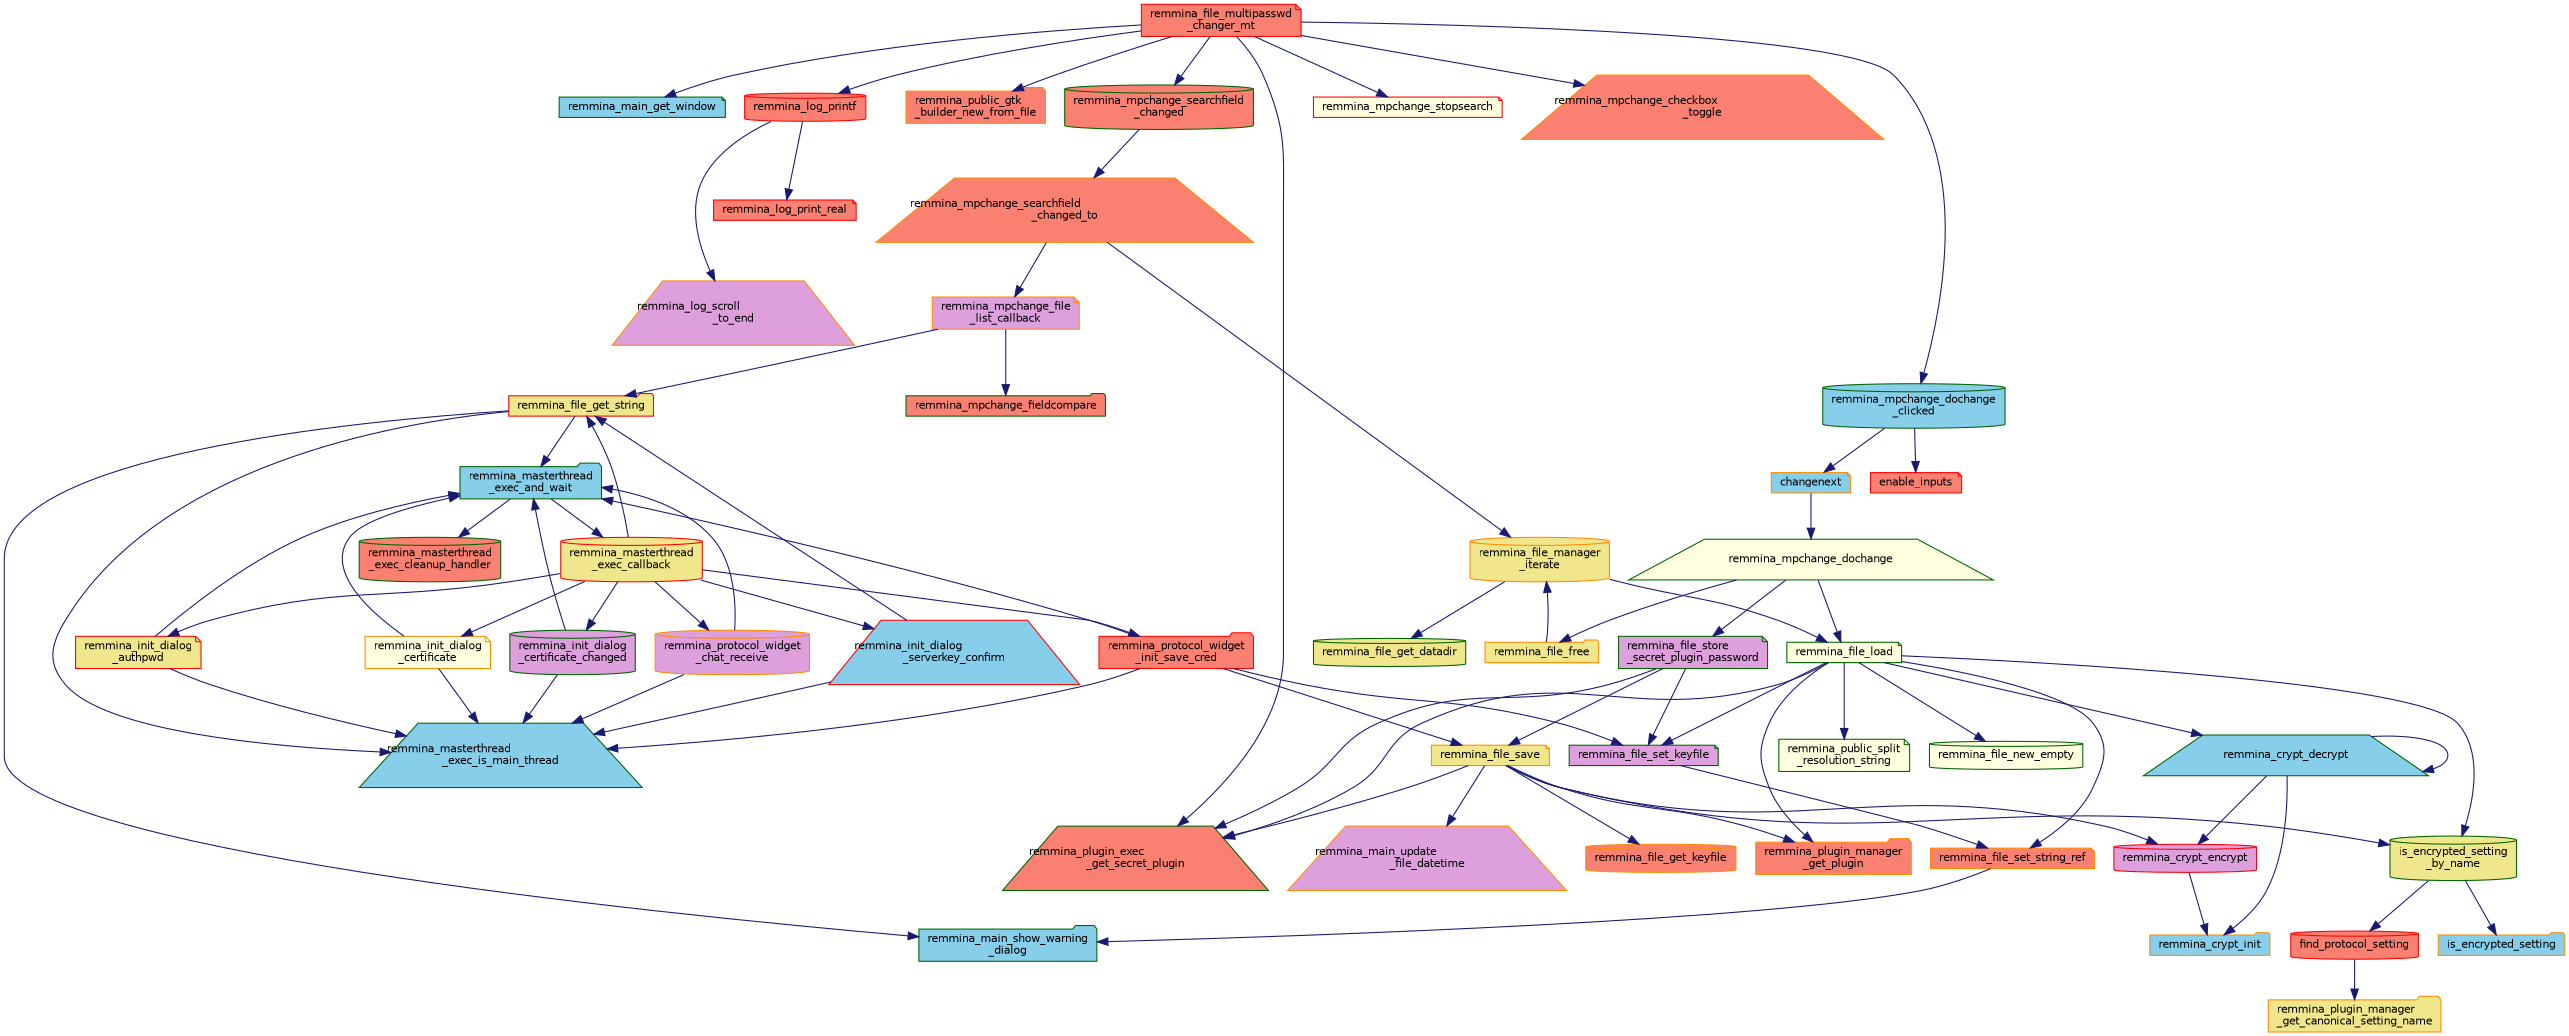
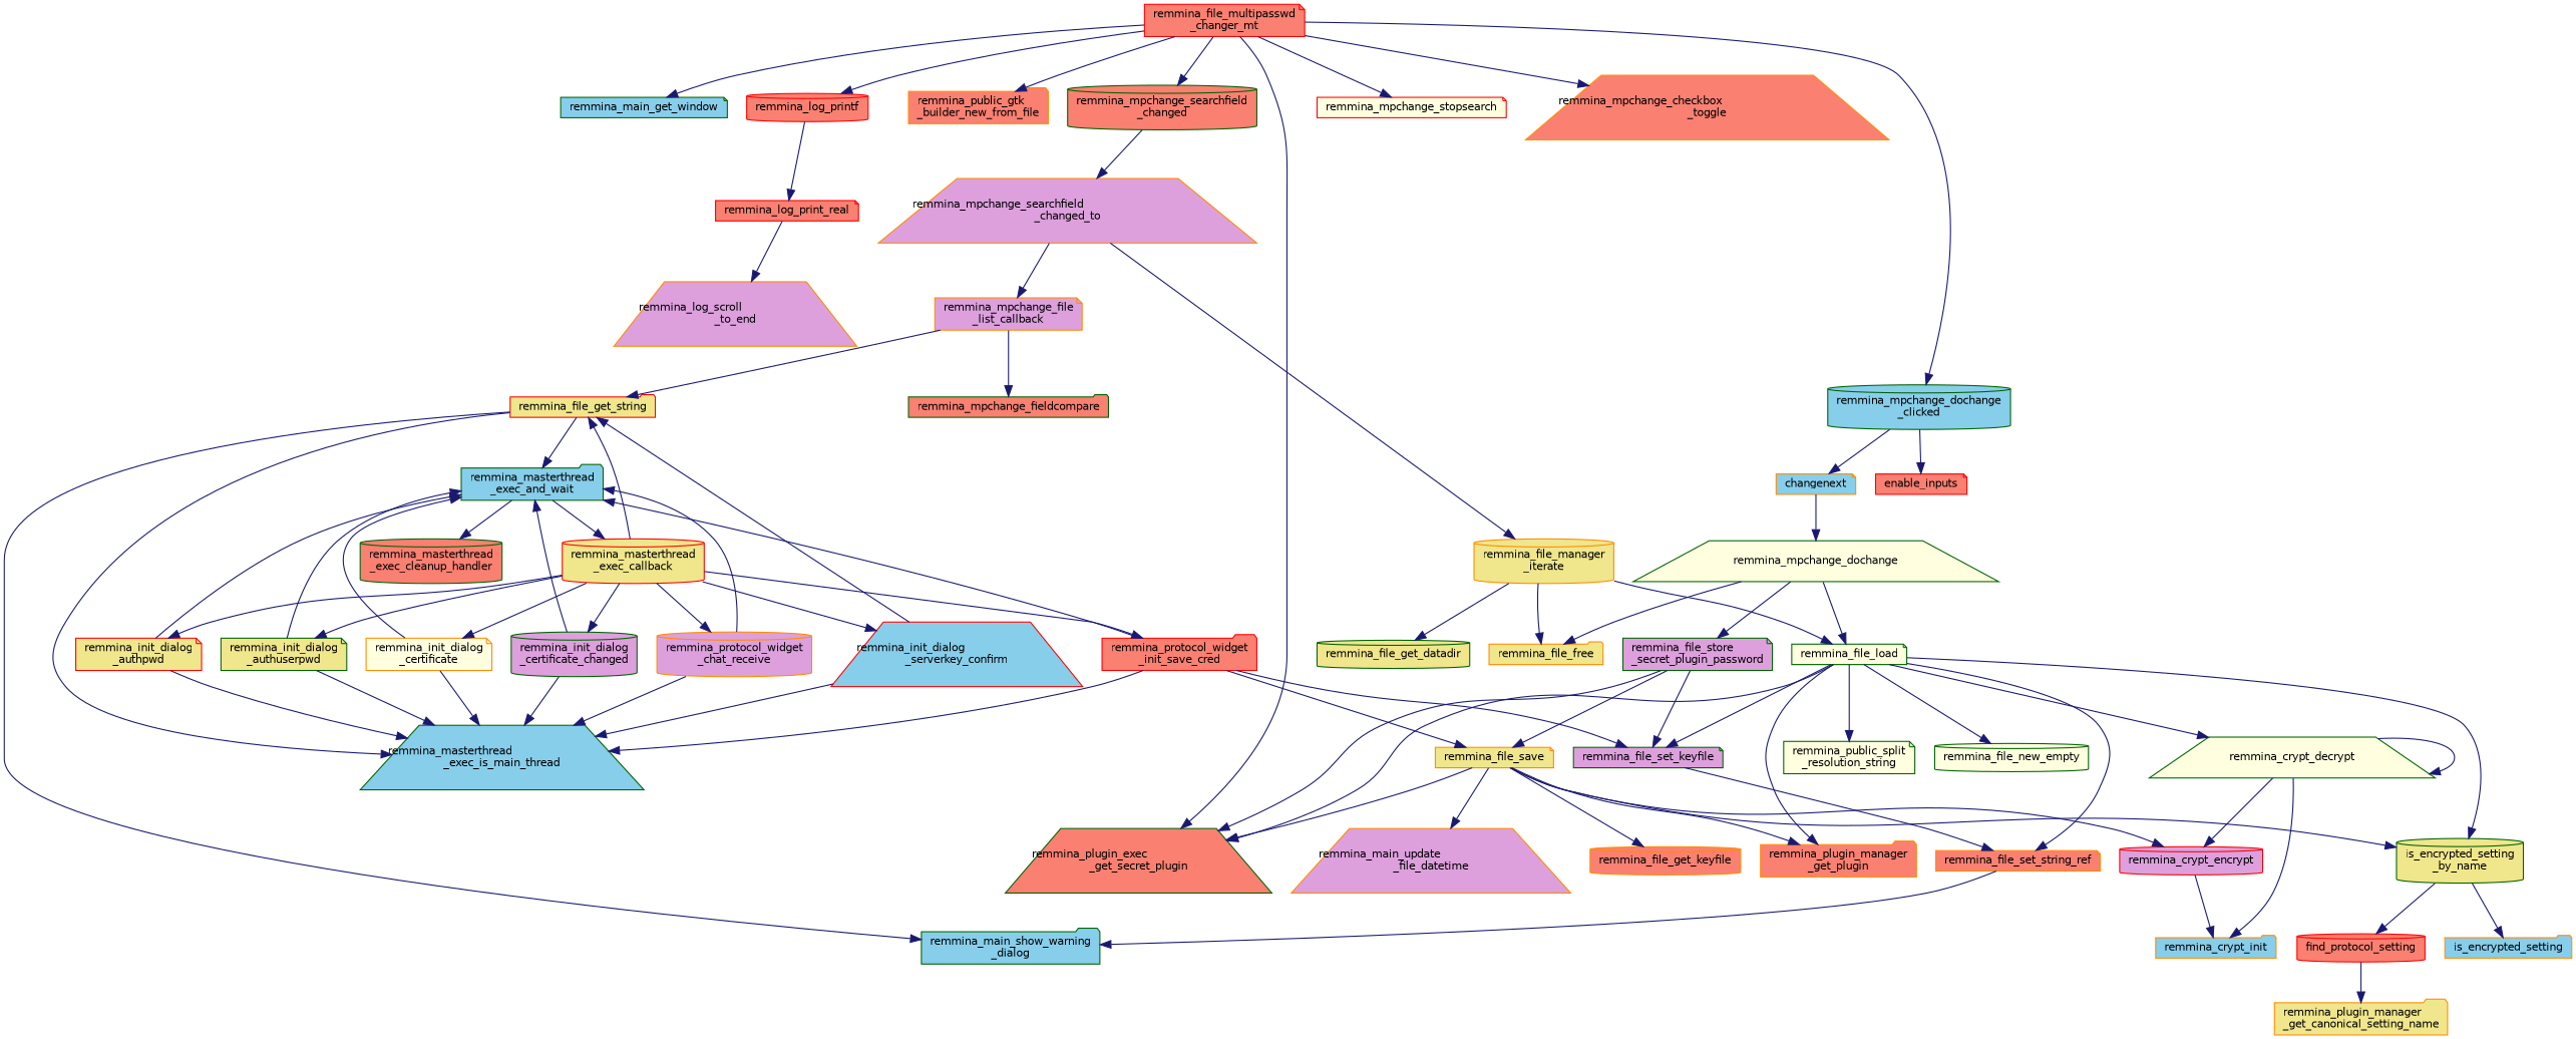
  digraph {
    rankdir=TB
    node [color=darkgreen fillcolor=salmon fontname=Helvetica fontsize=10 shape=note style=filled]
    edge [color=midnightblue fontname=Helvetica fontsize=10 labelfontname=Helvetica labelfontsize=10 style=solid]
    n1 [color=red fontcolor=black height=0.2 label="remmina_file_multipasswd\l_changer_mt" width=0.4]
    n2 [fillcolor=skyblue height=0.2 label=remmina_main_get_window width=0.4]
    n3 [height=0.2 label="remmina_plugin_exec\l_get_secret_plugin" shape=trapezium width=0.4]
    n4 [color=darkorange height=0.2 label="remmina_public_gtk\l_builder_new_from_file" shape=folder width=0.4]
    n5 [color=red height=0.2 label=remmina_log_printf shape=cylinder width=0.4]
    n6 [height=0.2 label="remmina_mpchange_searchfield\l_changed" shape=cylinder width=0.4]
    n7 [color=red fillcolor=lightyellow height=0.2 label=remmina_mpchange_stopsearch width=0.4]
    n8 [color=darkorange height=0.2 label="remmina_mpchange_checkbox\l_toggle" shape=trapezium width=0.4]
    n9 [fillcolor=skyblue height=0.2 label="remmina_mpchange_dochange\l_clicked" shape=cylinder width=0.4]
    n10 [color=red height=0.2 label=remmina_log_print_real width=0.4]
-   n11 [color=darkorange height=0.2 label="remmina_mpchange_searchfield\l_changed_to" shape=trapezium width=0.4]
+   n11 [color=darkorange fillcolor=plum height=0.2 label="remmina_mpchange_searchfield\l_changed_to" shape=trapezium width=0.4]
    n12 [color=red height=0.2 label=enable_inputs width=0.4]
    n13 [color=darkorange fillcolor=skyblue height=0.2 label=changenext width=0.4]
    n14 [color=darkorange fillcolor=plum height=0.2 label="remmina_log_scroll\l_to_end" shape=trapezium width=0.4]
    n15 [color=darkorange fillcolor=khaki height=0.2 label="remmina_file_manager\l_iterate" shape=cylinder width=0.4]
    n16 [color=darkorange fillcolor=plum height=0.2 label="remmina_mpchange_file\l_list_callback" width=0.4]
    n17 [fillcolor=khaki height=0.2 label=remmina_file_get_datadir shape=cylinder width=0.4]
    n18 [fillcolor=lightyellow height=0.2 label=remmina_file_load width=0.4]
    n19 [color=darkorange fillcolor=khaki height=0.2 label=remmina_file_free shape=folder width=0.4]
    n20 [color=red fillcolor=khaki height=0.2 label=remmina_file_get_string shape=folder width=0.4]
    n21 [height=0.2 label=remmina_mpchange_fieldcompare shape=folder width=0.4]
    n22 [fillcolor=lightyellow height=0.2 label=remmina_file_new_empty shape=cylinder width=0.4]
    n23 [color=darkorange height=0.2 label="remmina_plugin_manager\l_get_plugin" shape=folder width=0.4]
    n24 [fillcolor=khaki height=0.2 label="is_encrypted_setting\l_by_name" shape=cylinder width=0.4]
    n25 [fillcolor=plum height=0.2 label=remmina_file_set_keyfile width=0.4]
    n26 [color=darkorange height=0.2 label=remmina_file_set_string_ref width=0.4]
-   n27 [fillcolor=skyblue height=0.2 label=remmina_crypt_decrypt shape=trapezium width=0.4]
+   n27 [fillcolor=lightyellow height=0.2 label=remmina_crypt_decrypt shape=trapezium width=0.4]
    n28 [fillcolor=lightyellow height=0.2 label="remmina_public_split\l_resolution_string" width=0.4]
    n29 [color=red height=0.2 label=find_protocol_setting shape=cylinder width=0.4]
    n30 [color=darkorange fillcolor=skyblue height=0.2 label=is_encrypted_setting shape=folder width=0.4]
    n31 [fillcolor=skyblue height=0.2 label="remmina_main_show_warning\l_dialog" shape=folder width=0.4]
    n32 [color=darkorange fillcolor=skyblue height=0.2 label=remmina_crypt_init shape=folder width=0.4]
    n33 [color=red fillcolor=plum height=0.2 label=remmina_crypt_encrypt shape=cylinder width=0.4]
    n34 [color=darkorange fillcolor=khaki height=0.2 label="remmina_plugin_manager\l_get_canonical_setting_name" shape=folder width=0.4]
    n35 [fillcolor=skyblue height=0.2 label="remmina_masterthread\l_exec_is_main_thread" shape=trapezium width=0.4]
    n36 [fillcolor=skyblue height=0.2 label="remmina_masterthread\l_exec_and_wait" shape=folder width=0.4]
    n37 [height=0.2 label="remmina_masterthread\l_exec_cleanup_handler" shape=cylinder width=0.4]
    n38 [color=red fillcolor=khaki height=0.2 label="remmina_masterthread\l_exec_callback" shape=cylinder width=0.4]
    n39 [color=red height=0.2 label="remmina_protocol_widget\l_init_save_cred" shape=folder width=0.4]
    n40 [color=darkorange fillcolor=plum height=0.2 label="remmina_protocol_widget\l_chat_receive" shape=cylinder width=0.4]
    n41 [color=red fillcolor=skyblue height=0.2 label="remmina_init_dialog\l_serverkey_confirm" shape=trapezium width=0.4]
    n42 [color=red fillcolor=khaki height=0.2 label="remmina_init_dialog\l_authpwd" width=0.4]
+   n43 [fillcolor=khaki height=0.2 label="remmina_init_dialog\l_authuserpwd" width=0.4]
    n44 [color=darkorange fillcolor=lightyellow height=0.2 label="remmina_init_dialog\l_certificate" width=0.4]
    n45 [fillcolor=plum height=0.2 label="remmina_init_dialog\l_certificate_changed" shape=cylinder width=0.4]
    n46 [color=darkorange fillcolor=khaki height=0.2 label=remmina_file_save width=0.4]
    n47 [color=darkorange height=0.2 label=remmina_file_get_keyfile shape=cylinder width=0.4]
    n48 [color=darkorange fillcolor=plum height=0.2 label="remmina_main_update\l_file_datetime" shape=trapezium width=0.4]
    n49 [fillcolor=lightyellow height=0.2 label=remmina_mpchange_dochange shape=trapezium width=0.4]
    n50 [fillcolor=plum height=0.2 label="remmina_file_store\l_secret_plugin_password" width=0.4]
    n1 -> n2
    n1 -> n3
    n1 -> n4
    n1 -> n5
    n1 -> n6
    n1 -> n7
    n1 -> n8
    n1 -> n9
    n5 -> n10
    n6 -> n11
    n9 -> n12
    n9 -> n13
-   n5 -> n14
+   n10 -> n14
    n11 -> n15
    n11 -> n16
    n13 -> n49
    n15 -> n17
    n15 -> n18
-   n19 -> n15
+   n15 -> n19
    n16 -> n20
    n16 -> n21
    n18 -> n3
    n18 -> n22
    n18 -> n23
    n18 -> n24
    n18 -> n25
    n18 -> n26
    n18 -> n27
    n18 -> n28
    n20 -> n31
    n20 -> n35
    n20 -> n36
    n24 -> n29
    n24 -> n30
    n25 -> n26
    n26 -> n31
    n27 -> n27
    n27 -> n32
    n27 -> n33
    n29 -> n34
    n33 -> n32
    n36 -> n37
    n36 -> n38
    n38 -> n20
    n38 -> n39
    n38 -> n40
    n38 -> n41
    n38 -> n42
+   n38 -> n43
    n38 -> n44
    n38 -> n45
    n39 -> n25
    n39 -> n35
    n39 -> n36
    n39 -> n46
    n40 -> n35
    n40 -> n36
    n41 -> n20
    n41 -> n35
    n42 -> n35
    n42 -> n36
+   n43 -> n35
+   n43 -> n36
    n44 -> n35
    n44 -> n36
    n45 -> n35
    n45 -> n36
    n46 -> n3
    n46 -> n23
    n46 -> n24
    n46 -> n33
    n46 -> n47
    n46 -> n48
    n49 -> n18
    n49 -> n19
    n49 -> n50
    n50 -> n3
    n50 -> n25
    n50 -> n46
  }
